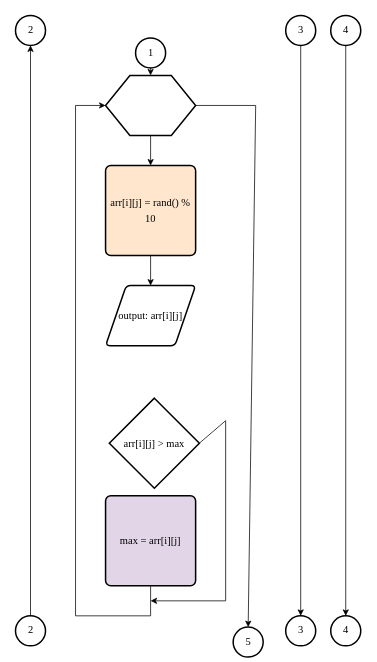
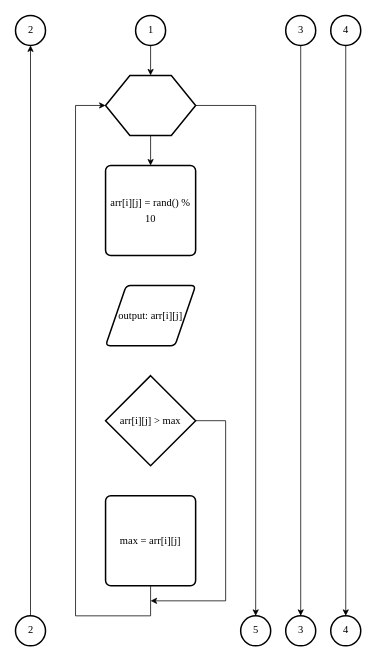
  <mxCell id="0" />
  <mxCell id="1" parent="0" />
  <mxCell id="2" value="" style="verticalLabelPosition=bottom;verticalAlign=top;html=1;shape=hexagon;perimeter=hexagonPerimeter2;arcSize=6;size=0.27;strokeWidth=2;fontFamily=Times New Roman;labelBackgroundColor=none;fontStyle=0;fontSize=14;fontColor=#000000;" parent="1" vertex="1"><mxGeometry x="140" y="100" width="120" height="80" as="geometry" /></mxCell>
- <mxCell id="3" value="&lt;span lang=&quot;EN-US&quot; style=&quot;line-height: 150%;&quot;&gt;arr&lt;/span&gt;&lt;span lang=&quot;EN-US&quot; style=&quot;line-height: 150%;&quot;&gt;[&lt;/span&gt;&lt;span lang=&quot;EN-US&quot; style=&quot;line-height: 150%;&quot;&gt;i&lt;/span&gt;&lt;span lang=&quot;EN-US&quot; style=&quot;line-height: 150%;&quot;&gt;][&lt;/span&gt;&lt;span lang=&quot;EN-US&quot; style=&quot;line-height: 150%;&quot;&gt;j&lt;/span&gt;&lt;span lang=&quot;EN-US&quot; style=&quot;line-height: 150%;&quot;&gt;] = rand() % &lt;/span&gt;&lt;span lang=&quot;EN-US&quot; style=&quot;line-height: 150%;&quot;&gt;10&lt;/span&gt;" style="rounded=1;whiteSpace=wrap;html=1;absoluteArcSize=1;arcSize=14;strokeWidth=2;fontFamily=Times New Roman;labelBackgroundColor=none;fontStyle=0;fontSize=14;fontColor=#000000;fillColor=#ffe6cc;" parent="1" vertex="1"><mxGeometry x="140" y="220" width="120" height="120" as="geometry" /></mxCell>
- <mxCell id="4" value="1" style="verticalLabelPosition=middle;verticalAlign=middle;html=1;shape=mxgraph.flowchart.on-page_reference;strokeWidth=2;fontFamily=Times New Roman;labelBackgroundColor=none;fontStyle=0;fontSize=14;fontColor=#000000;labelPosition=center;align=center;" parent="1" vertex="1"><mxGeometry x="180" y="50" width="40" height="40" as="geometry" /></mxCell>
+ <mxCell id="3" value="&lt;span lang=&quot;EN-US&quot; style=&quot;line-height: 150%;&quot;&gt;arr&lt;/span&gt;&lt;span lang=&quot;EN-US&quot; style=&quot;line-height: 150%;&quot;&gt;[&lt;/span&gt;&lt;span lang=&quot;EN-US&quot; style=&quot;line-height: 150%;&quot;&gt;i&lt;/span&gt;&lt;span lang=&quot;EN-US&quot; style=&quot;line-height: 150%;&quot;&gt;][&lt;/span&gt;&lt;span lang=&quot;EN-US&quot; style=&quot;line-height: 150%;&quot;&gt;j&lt;/span&gt;&lt;span lang=&quot;EN-US&quot; style=&quot;line-height: 150%;&quot;&gt;] = rand() % &lt;/span&gt;&lt;span lang=&quot;EN-US&quot; style=&quot;line-height: 150%;&quot;&gt;10&lt;/span&gt;" style="rounded=1;whiteSpace=wrap;html=1;absoluteArcSize=1;arcSize=14;strokeWidth=2;fontFamily=Times New Roman;labelBackgroundColor=none;fontStyle=0;fontSize=14;fontColor=#000000;" parent="1" vertex="1"><mxGeometry x="140" y="220" width="120" height="120" as="geometry" /></mxCell>
+ <mxCell id="4" value="1" style="verticalLabelPosition=middle;verticalAlign=middle;html=1;shape=mxgraph.flowchart.on-page_reference;strokeWidth=2;fontFamily=Times New Roman;labelBackgroundColor=none;fontStyle=0;fontSize=14;fontColor=#000000;labelPosition=center;align=center;" parent="1" vertex="1"><mxGeometry x="180" y="20" width="40" height="40" as="geometry" /></mxCell>
  <mxCell id="5" value="3" style="verticalLabelPosition=middle;verticalAlign=middle;html=1;shape=mxgraph.flowchart.on-page_reference;strokeWidth=2;fontFamily=Times New Roman;labelBackgroundColor=none;fontStyle=0;fontSize=14;fontColor=#000000;labelPosition=center;align=center;" parent="1" vertex="1"><mxGeometry x="380" y="20" width="40" height="40" as="geometry" /></mxCell>
  <mxCell id="6" value="2" style="verticalLabelPosition=middle;verticalAlign=middle;html=1;shape=mxgraph.flowchart.on-page_reference;strokeWidth=2;fontFamily=Times New Roman;labelBackgroundColor=none;fontStyle=0;fontSize=14;fontColor=#000000;labelPosition=center;align=center;" parent="1" vertex="1"><mxGeometry x="20" y="20" width="40" height="40" as="geometry" /></mxCell>
  <mxCell id="7" value="4" style="verticalLabelPosition=middle;verticalAlign=middle;html=1;shape=mxgraph.flowchart.on-page_reference;strokeWidth=2;fontFamily=Times New Roman;labelBackgroundColor=none;fontStyle=0;fontSize=14;fontColor=#000000;labelPosition=center;align=center;" parent="1" vertex="1"><mxGeometry x="440" y="20" width="40" height="40" as="geometry" /></mxCell>
  <mxCell id="8" value="output:&amp;nbsp;&lt;span lang=&quot;EN-US&quot; style=&quot;line-height: 24px;&quot;&gt;arr&lt;/span&gt;&lt;span lang=&quot;EN-US&quot; style=&quot;line-height: 18px;&quot;&gt;[&lt;/span&gt;&lt;span lang=&quot;EN-US&quot; style=&quot;line-height: 24px;&quot;&gt;i&lt;/span&gt;&lt;span lang=&quot;EN-US&quot; style=&quot;line-height: 24px;&quot;&gt;][&lt;/span&gt;&lt;span lang=&quot;EN-US&quot; style=&quot;line-height: 24px;&quot;&gt;j&lt;/span&gt;&lt;span lang=&quot;EN-US&quot; style=&quot;line-height: 24px;&quot;&gt;]&lt;/span&gt;" style="shape=parallelogram;html=1;strokeWidth=2;perimeter=parallelogramPerimeter;whiteSpace=wrap;rounded=1;arcSize=12;size=0.23;fontFamily=Times New Roman;labelBackgroundColor=none;fontStyle=0;fontSize=14;fontColor=#000000;" parent="1" vertex="1"><mxGeometry x="140" y="380" width="120" height="80" as="geometry" /></mxCell>
- <mxCell id="9" value="&lt;span lang=&quot;EN-US&quot; style=&quot;line-height: 24px;&quot;&gt;arr&lt;/span&gt;&lt;span lang=&quot;EN-US&quot; style=&quot;line-height: 18px;&quot;&gt;[&lt;/span&gt;&lt;span lang=&quot;EN-US&quot; style=&quot;line-height: 24px;&quot;&gt;i&lt;/span&gt;&lt;span lang=&quot;EN-US&quot; style=&quot;line-height: 24px;&quot;&gt;][&lt;/span&gt;&lt;span lang=&quot;EN-US&quot; style=&quot;line-height: 24px;&quot;&gt;j&lt;/span&gt;&lt;span lang=&quot;EN-US&quot; style=&quot;line-height: 24px;&quot;&gt;]&lt;/span&gt;&lt;span lang=&quot;EN-US&quot; style=&quot;line-height: 150%;&quot;&gt;&amp;nbsp;&amp;gt; &lt;/span&gt;&lt;span lang=&quot;EN-US&quot; style=&quot;line-height: 150%;&quot;&gt;max&lt;/span&gt;" style="strokeWidth=2;html=1;shape=mxgraph.flowchart.decision;whiteSpace=wrap;fontFamily=Times New Roman;labelBackgroundColor=none;fontStyle=0;fontSize=14;fontColor=#000000;" parent="1" vertex="1"><mxGeometry x="145" y="530" width="120" height="120" as="geometry" /></mxCell>
- <mxCell id="10" value="&lt;span style=&quot;line-height: 150%;&quot; lang=&quot;EN-US&quot;&gt;max &lt;/span&gt;&lt;span style=&quot;line-height: 150%;&quot; lang=&quot;EN-US&quot;&gt;= &lt;/span&gt;&lt;span style=&quot;line-height: 150%;&quot; lang=&quot;EN-US&quot;&gt;arr&lt;/span&gt;&lt;span style=&quot;line-height: 150%;&quot; lang=&quot;EN-US&quot;&gt;[&lt;/span&gt;&lt;span style=&quot;line-height: 150%;&quot; lang=&quot;EN-US&quot;&gt;i&lt;/span&gt;&lt;span style=&quot;line-height: 150%;&quot; lang=&quot;EN-US&quot;&gt;][&lt;/span&gt;&lt;span style=&quot;line-height: 150%;&quot; lang=&quot;EN-US&quot;&gt;j&lt;/span&gt;&lt;span style=&quot;line-height: 150%;&quot; lang=&quot;EN-US&quot;&gt;]&lt;/span&gt;" style="rounded=1;whiteSpace=wrap;html=1;absoluteArcSize=1;arcSize=14;strokeWidth=2;fontFamily=Times New Roman;labelBackgroundColor=none;fontStyle=0;fontSize=14;fontColor=#000000;fillColor=#e1d5e7;" parent="1" vertex="1"><mxGeometry x="140" y="660" width="120" height="120" as="geometry" /></mxCell>
+ <mxCell id="9" value="&lt;span lang=&quot;EN-US&quot; style=&quot;line-height: 24px;&quot;&gt;arr&lt;/span&gt;&lt;span lang=&quot;EN-US&quot; style=&quot;line-height: 18px;&quot;&gt;[&lt;/span&gt;&lt;span lang=&quot;EN-US&quot; style=&quot;line-height: 24px;&quot;&gt;i&lt;/span&gt;&lt;span lang=&quot;EN-US&quot; style=&quot;line-height: 24px;&quot;&gt;][&lt;/span&gt;&lt;span lang=&quot;EN-US&quot; style=&quot;line-height: 24px;&quot;&gt;j&lt;/span&gt;&lt;span lang=&quot;EN-US&quot; style=&quot;line-height: 24px;&quot;&gt;]&lt;/span&gt;&lt;span lang=&quot;EN-US&quot; style=&quot;line-height: 150%;&quot;&gt;&amp;nbsp;&amp;gt; &lt;/span&gt;&lt;span lang=&quot;EN-US&quot; style=&quot;line-height: 150%;&quot;&gt;max&lt;/span&gt;" style="strokeWidth=2;html=1;shape=mxgraph.flowchart.decision;whiteSpace=wrap;fontFamily=Times New Roman;labelBackgroundColor=none;fontStyle=0;fontSize=14;fontColor=#000000;" parent="1" vertex="1"><mxGeometry x="140" y="500" width="120" height="120" as="geometry" /></mxCell>
+ <mxCell id="10" value="&lt;span style=&quot;line-height: 150%;&quot; lang=&quot;EN-US&quot;&gt;max &lt;/span&gt;&lt;span style=&quot;line-height: 150%;&quot; lang=&quot;EN-US&quot;&gt;= &lt;/span&gt;&lt;span style=&quot;line-height: 150%;&quot; lang=&quot;EN-US&quot;&gt;arr&lt;/span&gt;&lt;span style=&quot;line-height: 150%;&quot; lang=&quot;EN-US&quot;&gt;[&lt;/span&gt;&lt;span style=&quot;line-height: 150%;&quot; lang=&quot;EN-US&quot;&gt;i&lt;/span&gt;&lt;span style=&quot;line-height: 150%;&quot; lang=&quot;EN-US&quot;&gt;][&lt;/span&gt;&lt;span style=&quot;line-height: 150%;&quot; lang=&quot;EN-US&quot;&gt;j&lt;/span&gt;&lt;span style=&quot;line-height: 150%;&quot; lang=&quot;EN-US&quot;&gt;]&lt;/span&gt;" style="rounded=1;whiteSpace=wrap;html=1;absoluteArcSize=1;arcSize=14;strokeWidth=2;fontFamily=Times New Roman;labelBackgroundColor=none;fontStyle=0;fontSize=14;fontColor=#000000;" parent="1" vertex="1"><mxGeometry x="140" y="660" width="120" height="120" as="geometry" /></mxCell>
  <mxCell id="11" value="" style="endArrow=classic;html=1;rounded=0;exitX=0.5;exitY=1;exitDx=0;exitDy=0;exitPerimeter=0;entryX=0.5;entryY=0;entryDx=0;entryDy=0;fontFamily=Times New Roman;labelBackgroundColor=none;fontStyle=0;fontSize=14;fontColor=#000000;" parent="1" source="4" target="2" edge="1"><mxGeometry width="50" height="50" relative="1" as="geometry"><mxPoint x="-120" y="330" as="sourcePoint" /><mxPoint x="-70" y="280" as="targetPoint" /></mxGeometry></mxCell>
  <mxCell id="12" value="" style="endArrow=classic;html=1;rounded=0;exitX=0.5;exitY=1;exitDx=0;exitDy=0;entryX=0.5;entryY=0;entryDx=0;entryDy=0;fontFamily=Times New Roman;labelBackgroundColor=none;fontStyle=0;fontSize=14;fontColor=#000000;" parent="1" source="2" target="3" edge="1"><mxGeometry width="50" height="50" relative="1" as="geometry"><mxPoint x="210" y="70" as="sourcePoint" /><mxPoint x="210" y="110" as="targetPoint" /></mxGeometry></mxCell>
- <mxCell id="13" value="" style="endArrow=classic;html=1;rounded=0;exitX=0.5;exitY=1;exitDx=0;exitDy=0;entryX=0.5;entryY=0;entryDx=0;entryDy=0;fontFamily=Times New Roman;labelBackgroundColor=none;fontStyle=0;fontSize=14;fontColor=#000000;" parent="1" source="3" target="8" edge="1"><mxGeometry width="50" height="50" relative="1" as="geometry"><mxPoint x="210" y="190" as="sourcePoint" /><mxPoint x="210" y="230" as="targetPoint" /></mxGeometry></mxCell>
  <mxCell id="14" value="" style="endArrow=classic;html=1;rounded=0;exitX=0.5;exitY=0;exitDx=0;exitDy=0;exitPerimeter=0;entryX=0;entryY=0.5;entryDx=0;entryDy=0;fontFamily=Times New Roman;labelBackgroundColor=none;fontStyle=0;fontSize=14;fontColor=#000000;" parent="1" target="2" edge="1"><mxGeometry width="50" height="50" relative="1" as="geometry"><mxPoint x="100" y="820" as="sourcePoint" /><mxPoint x="90" y="220" as="targetPoint" /><Array as="points"><mxPoint x="100" y="140" /></Array></mxGeometry></mxCell>
  <mxCell id="15" value="" style="endArrow=classic;html=1;rounded=0;exitX=1;exitY=0.5;exitDx=0;exitDy=0;exitPerimeter=0;fontFamily=Times New Roman;labelBackgroundColor=none;fontStyle=0;fontSize=14;fontColor=#000000;" parent="1" source="9" edge="1"><mxGeometry width="50" height="50" relative="1" as="geometry"><mxPoint x="210" y="630" as="sourcePoint" /><mxPoint x="200" y="800" as="targetPoint" /><Array as="points"><mxPoint x="300" y="560" /><mxPoint x="300" y="800" /><mxPoint x="200" y="800" /></Array></mxGeometry></mxCell>
- <mxCell id="16" value="5" style="verticalLabelPosition=middle;verticalAlign=middle;html=1;shape=mxgraph.flowchart.on-page_reference;strokeWidth=2;fontFamily=Times New Roman;labelBackgroundColor=none;fontStyle=0;fontSize=14;fontColor=#000000;labelPosition=center;align=center;" parent="1" vertex="1"><mxGeometry x="310" y="835" width="40" height="40" as="geometry" /></mxCell>
+ <mxCell id="16" value="5" style="verticalLabelPosition=middle;verticalAlign=middle;html=1;shape=mxgraph.flowchart.on-page_reference;strokeWidth=2;fontFamily=Times New Roman;labelBackgroundColor=none;fontStyle=0;fontSize=14;fontColor=#000000;labelPosition=center;align=center;" parent="1" vertex="1"><mxGeometry x="320" y="820" width="40" height="40" as="geometry" /></mxCell>
  <mxCell id="17" value="" style="endArrow=classic;html=1;rounded=0;exitX=1;exitY=0.5;exitDx=0;exitDy=0;entryX=0.5;entryY=0;entryDx=0;entryDy=0;entryPerimeter=0;fontFamily=Times New Roman;labelBackgroundColor=none;fontStyle=0;fontSize=14;fontColor=#000000;" parent="1" source="2" target="16" edge="1"><mxGeometry width="50" height="50" relative="1" as="geometry"><mxPoint x="210" y="190" as="sourcePoint" /><mxPoint x="210" y="230" as="targetPoint" /><Array as="points"><mxPoint x="340" y="140" /></Array></mxGeometry></mxCell>
  <mxCell id="18" value="2" style="verticalLabelPosition=middle;verticalAlign=middle;html=1;shape=mxgraph.flowchart.on-page_reference;strokeWidth=2;fontFamily=Times New Roman;labelBackgroundColor=none;fontStyle=0;fontSize=14;fontColor=#000000;labelPosition=center;align=center;" parent="1" vertex="1"><mxGeometry x="20" y="820" width="40" height="40" as="geometry" /></mxCell>
  <mxCell id="19" value="" style="endArrow=classic;html=1;rounded=0;exitX=0.5;exitY=0;exitDx=0;exitDy=0;exitPerimeter=0;entryX=0.5;entryY=1;entryDx=0;entryDy=0;entryPerimeter=0;fontFamily=Times New Roman;labelBackgroundColor=none;fontStyle=0;fontSize=14;fontColor=#000000;" parent="1" source="18" target="6" edge="1"><mxGeometry width="50" height="50" relative="1" as="geometry"><mxPoint x="210" y="630" as="sourcePoint" /><mxPoint x="50" y="610" as="targetPoint" /></mxGeometry></mxCell>
  <mxCell id="20" value="3" style="verticalLabelPosition=middle;verticalAlign=middle;html=1;shape=mxgraph.flowchart.on-page_reference;strokeWidth=2;fontFamily=Times New Roman;labelBackgroundColor=none;fontStyle=0;fontSize=14;fontColor=#000000;labelPosition=center;align=center;" parent="1" vertex="1"><mxGeometry x="380" y="820" width="40" height="40" as="geometry" /></mxCell>
  <mxCell id="21" value="4" style="verticalLabelPosition=middle;verticalAlign=middle;html=1;shape=mxgraph.flowchart.on-page_reference;strokeWidth=2;fontFamily=Times New Roman;labelBackgroundColor=none;fontStyle=0;fontSize=14;fontColor=#000000;labelPosition=center;align=center;" parent="1" vertex="1"><mxGeometry x="440" y="820" width="40" height="40" as="geometry" /></mxCell>
  <mxCell id="22" value="" style="endArrow=classic;html=1;rounded=0;exitX=0.5;exitY=1;exitDx=0;exitDy=0;entryX=0.5;entryY=0;entryDx=0;entryDy=0;exitPerimeter=0;entryPerimeter=0;fontFamily=Times New Roman;labelBackgroundColor=none;fontStyle=0;fontSize=14;fontColor=#000000;" parent="1" source="5" target="20" edge="1"><mxGeometry width="50" height="50" relative="1" as="geometry"><mxPoint x="210" y="350" as="sourcePoint" /><mxPoint x="210" y="390" as="targetPoint" /></mxGeometry></mxCell>
  <mxCell id="23" value="" style="endArrow=classic;html=1;rounded=0;exitX=0.5;exitY=1;exitDx=0;exitDy=0;entryX=0.5;entryY=0;entryDx=0;entryDy=0;exitPerimeter=0;entryPerimeter=0;fontFamily=Times New Roman;labelBackgroundColor=none;fontStyle=0;fontSize=14;fontColor=#000000;" parent="1" source="7" target="21" edge="1"><mxGeometry width="50" height="50" relative="1" as="geometry"><mxPoint x="390" y="70" as="sourcePoint" /><mxPoint x="410" y="830" as="targetPoint" /></mxGeometry></mxCell>
  <mxCell id="24" value="" style="endArrow=none;html=1;rounded=0;entryX=0.5;entryY=1;entryDx=0;entryDy=0;" edge="1" parent="1" target="10"><mxGeometry width="50" height="50" relative="1" as="geometry"><mxPoint x="100" y="820" as="sourcePoint" /><mxPoint x="170" y="730" as="targetPoint" /><Array as="points"><mxPoint x="200" y="820" /></Array></mxGeometry></mxCell>
